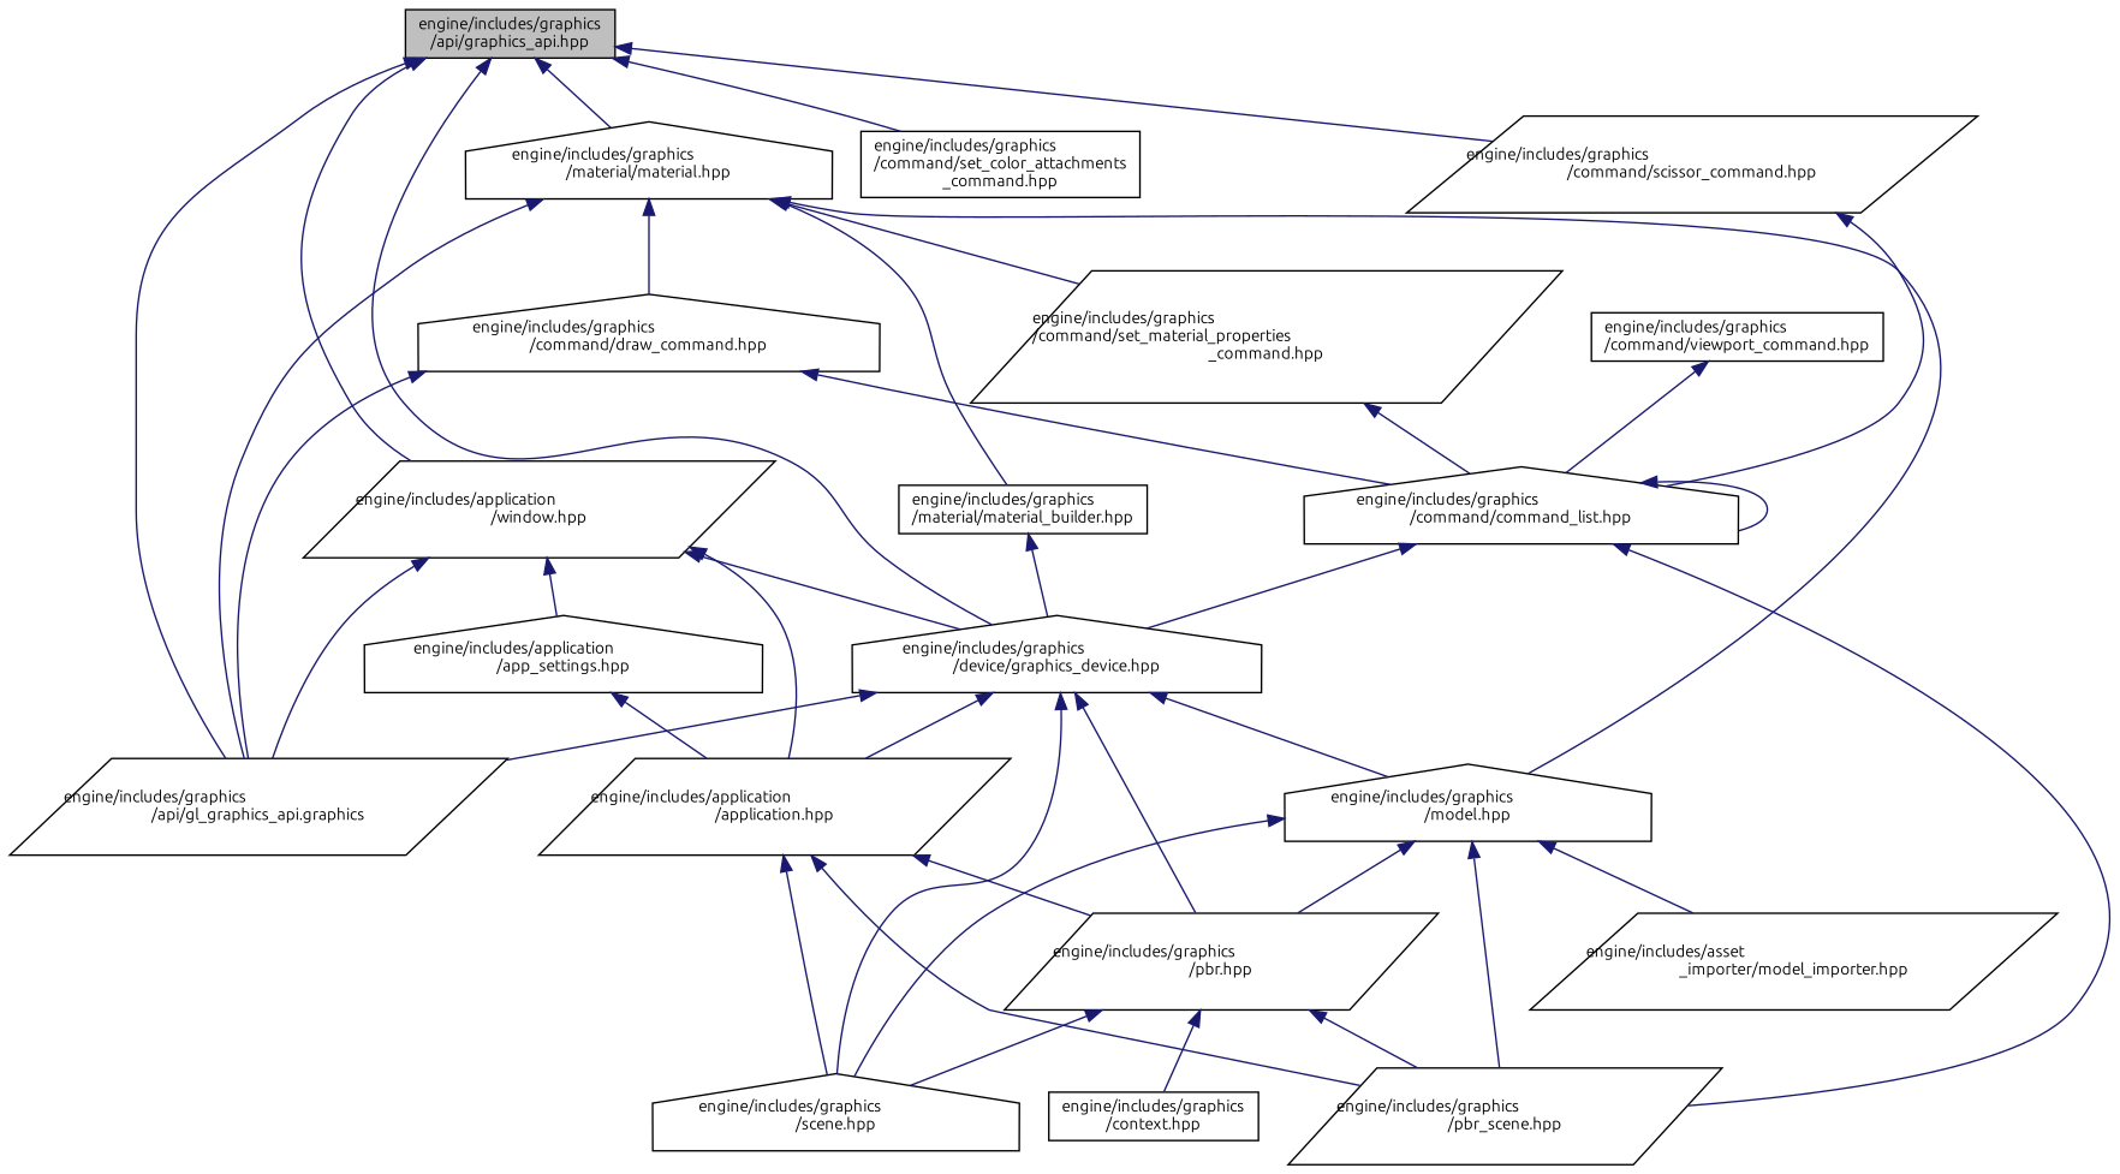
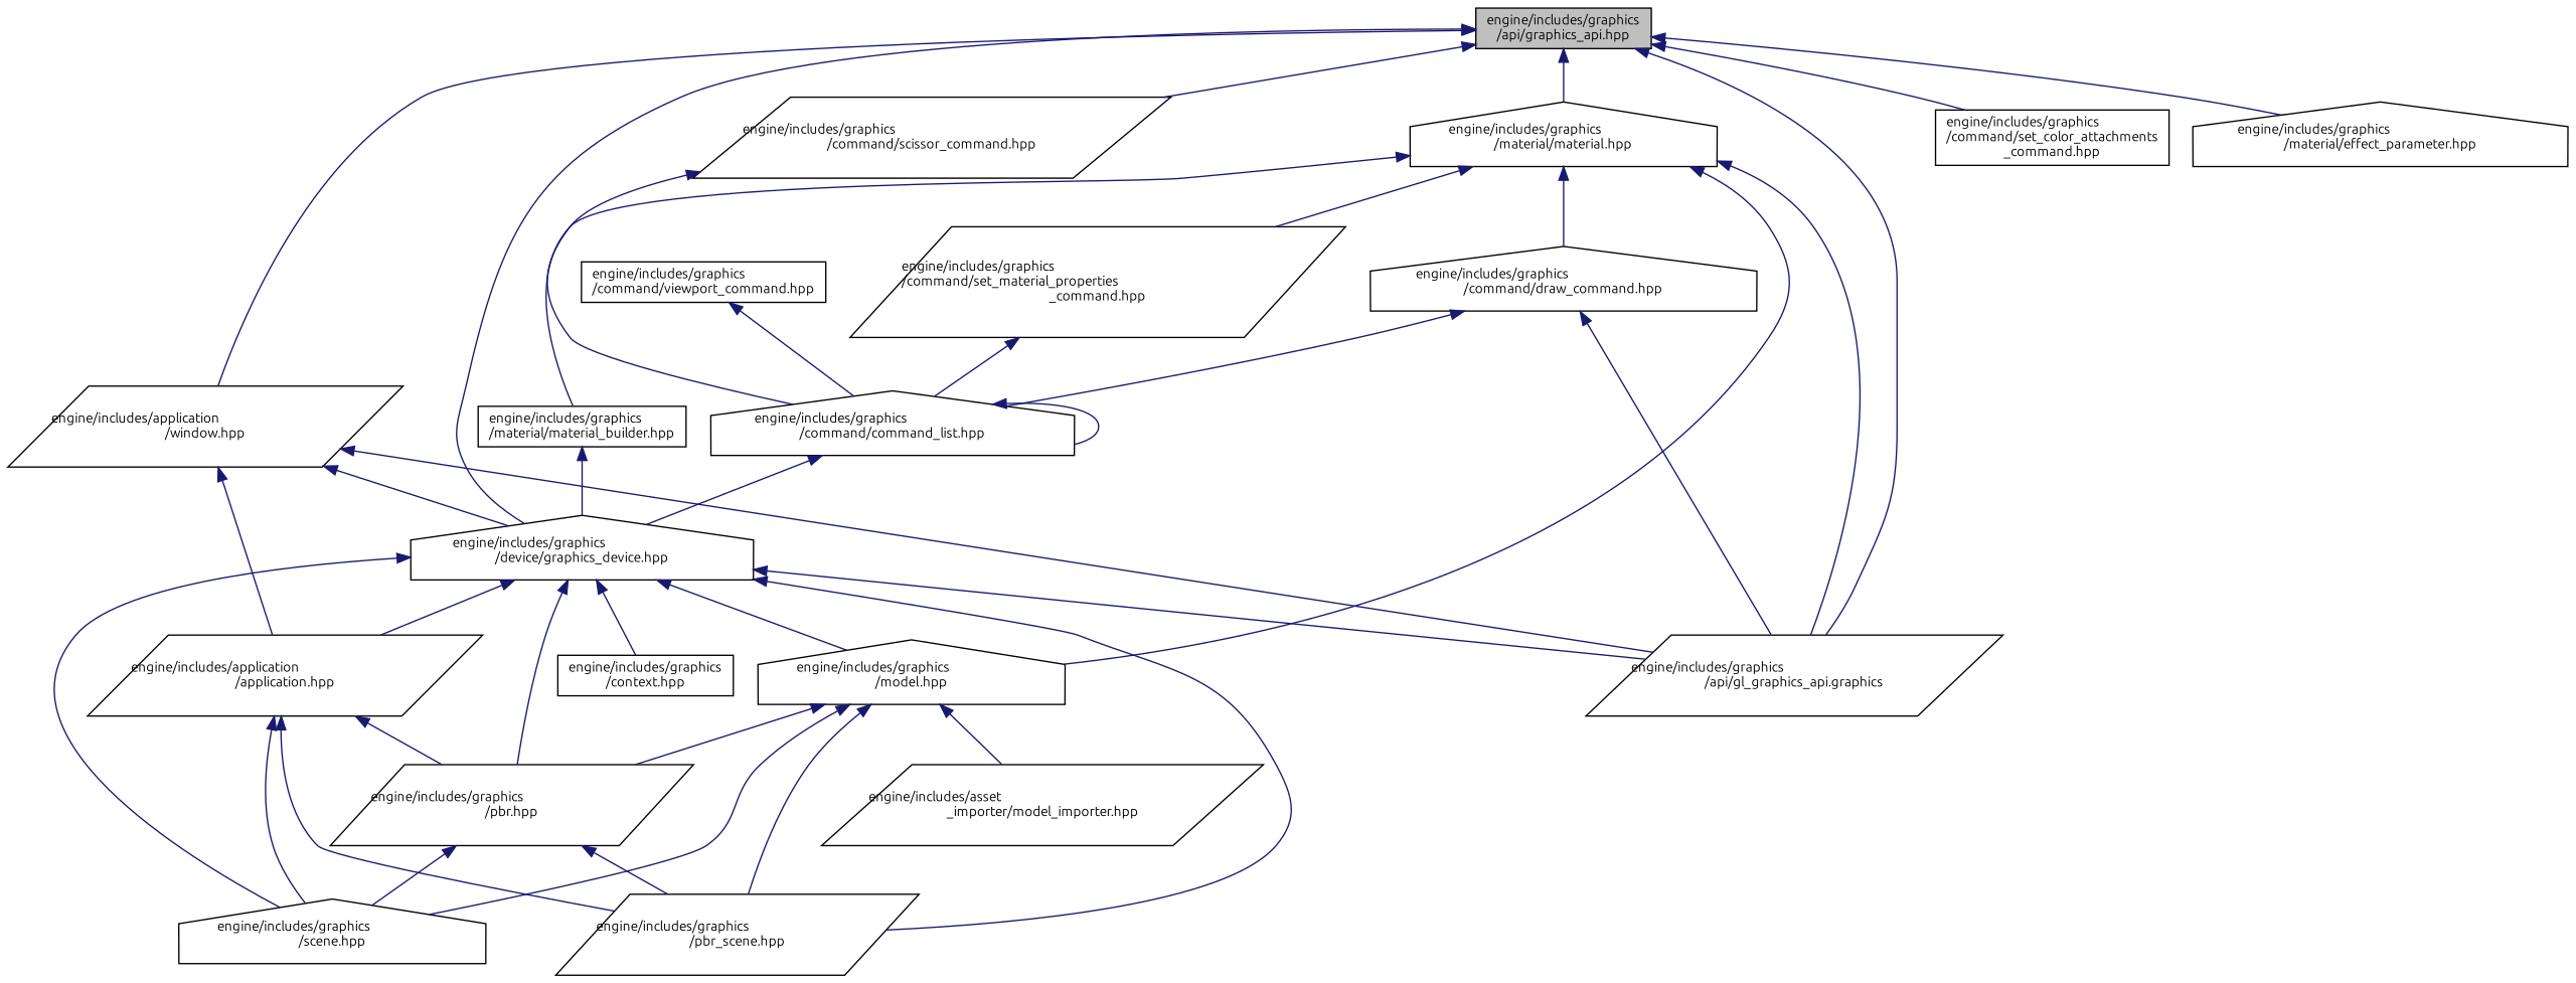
  digraph {
    fontname=Ubuntu
    node [color=black fillcolor=white fontname=Ubuntu fontsize=10 shape=parallelogram style=filled]
    edge [color=midnightblue dir=back fontname=Ubuntu fontsize=10 labelfontname=Helvetica labelfontsize=10 style=solid]
    n1 [fillcolor=grey75 fontcolor=black height=0.2 label="engine/includes/graphics\l/api/graphics_api.hpp" shape=box width=0.4]
    n2 [height=0.2 label="engine/includes/application\l/window.hpp" width=0.4]
    n3 [height=0.2 label="engine/includes/graphics\l/api/gl_graphics_api.graphics" width=0.4]
    n4 [height=0.2 label="engine/includes/graphics\l/device/graphics_device.hpp" shape=house width=0.4]
    n5 [height=0.2 label="engine/includes/graphics\l/command/scissor_command.hpp" width=0.4]
    n6 [height=0.2 label="engine/includes/graphics\l/command/set_color_attachments\l_command.hpp" shape=box width=0.4]
+   n7 [height=0.2 label="engine/includes/graphics\l/material/effect_parameter.hpp" shape=house width=0.4]
    n8 [height=0.2 label="engine/includes/graphics\l/material/material.hpp" shape=house width=0.4]
-   n9 [height=0.2 label="engine/includes/application\l/app_settings.hpp" shape=house width=0.4]
    n10 [height=0.2 label="engine/includes/application\l/application.hpp" width=0.4]
    n11 [height=0.2 label="engine/includes/graphics\l/pbr.hpp" width=0.4]
    n12 [height=0.2 label="engine/includes/graphics\l/pbr_scene.hpp" width=0.4]
    n13 [height=0.2 label="engine/includes/graphics\l/scene.hpp" shape=house width=0.4]
    n14 [height=0.2 label="engine/includes/graphics\l/context.hpp" shape=box width=0.4]
    n15 [height=0.2 label="engine/includes/graphics\l/model.hpp" shape=house width=0.4]
    n16 [height=0.2 label="engine/includes/graphics\l/command/command_list.hpp" shape=house width=0.4]
    n17 [height=0.2 label="engine/includes/graphics\l/command/viewport_command.hpp" shape=box width=0.4]
    n18 [height=0.2 label="engine/includes/graphics\l/command/draw_command.hpp" shape=house width=0.4]
    n19 [height=0.2 label="engine/includes/graphics\l/command/set_material_properties\l_command.hpp" width=0.4]
    n20 [height=0.2 label="engine/includes/graphics\l/material/material_builder.hpp" shape=box width=0.4]
    n21 [height=0.2 label="engine/includes/asset\l_importer/model_importer.hpp" width=0.4]
    n1 -> n2
    n1 -> n3
    n1 -> n4
    n1 -> n5
    n1 -> n6
+   n1 -> n7
    n1 -> n8
    n2 -> n3
    n2 -> n4
-   n2 -> n9
    n2 -> n10
    n4 -> n3
    n4 -> n10
    n4 -> n11
-   n16 -> n12
+   n4 -> n12
    n4 -> n13
-   n11 -> n14
+   n4 -> n14
    n4 -> n15
    n5 -> n16
    n8 -> n3
    n8 -> n15
    n8 -> n18
    n8 -> n19
    n8 -> n20
-   n9 -> n10
    n10 -> n11
    n10 -> n12
    n10 -> n13
    n11 -> n12
    n11 -> n13
    n15 -> n11
    n15 -> n12
    n15 -> n13
    n15 -> n21
    n16 -> n4
    n16 -> n16
    n17 -> n16
    n18 -> n3
    n18 -> n16
    n19 -> n16
    n20 -> n4
  }
